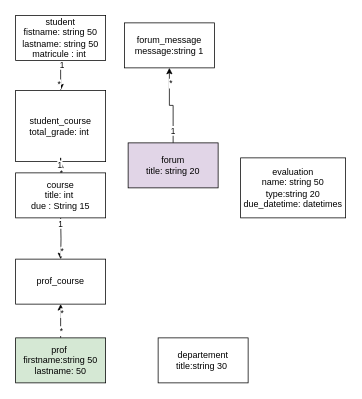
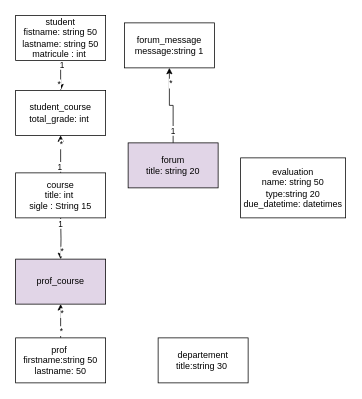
  <mxCell id="0" />
  <mxCell id="1" parent="0" />
  <mxCell id="2" style="edgeStyle=orthogonalEdgeStyle;rounded=0;orthogonalLoop=1;jettySize=auto;html=1;" edge="1" parent="1" source="5" target="6"><mxGeometry relative="1" as="geometry" /></mxCell>
  <mxCell id="3" value="1" style="edgeLabel;html=1;align=center;verticalAlign=middle;resizable=0;points=[];" vertex="1" connectable="0" parent="2"><mxGeometry x="-0.74" y="1" relative="1" as="geometry"><mxPoint as="offset" /></mxGeometry></mxCell>
  <mxCell id="4" value="*" style="edgeLabel;html=1;align=center;verticalAlign=middle;resizable=0;points=[];" vertex="1" connectable="0" parent="2"><mxGeometry x="0.56" y="-3" relative="1" as="geometry"><mxPoint as="offset" /></mxGeometry></mxCell>
  <mxCell id="5" value="student&lt;div&gt;fistname: string 50&lt;/div&gt;&lt;div&gt;lastname: string 50&lt;/div&gt;&lt;div&gt;matricule : int&amp;nbsp;&lt;/div&gt;" style="rounded=0;whiteSpace=wrap;html=1;" vertex="1" parent="1"><mxGeometry x="20" y="20" width="120" height="60" as="geometry" /></mxCell>
- <mxCell id="6" value="student_course&lt;div&gt;total_grade: int&amp;nbsp;&lt;/div&gt;" style="rounded=0;whiteSpace=wrap;html=1;" vertex="1" parent="1"><mxGeometry x="20" y="120" width="120" height="95" as="geometry" /></mxCell>
+ <mxCell id="6" value="student_course&lt;div&gt;total_grade: int&amp;nbsp;&lt;/div&gt;" style="rounded=0;whiteSpace=wrap;html=1;" vertex="1" parent="1"><mxGeometry x="20" y="120" width="120" height="60" as="geometry" /></mxCell>
  <mxCell id="7" style="edgeStyle=orthogonalEdgeStyle;rounded=0;orthogonalLoop=1;jettySize=auto;html=1;entryX=0.5;entryY=1;entryDx=0;entryDy=0;" edge="1" parent="1" source="13" target="6"><mxGeometry relative="1" as="geometry" /></mxCell>
  <mxCell id="8" value="*" style="edgeLabel;html=1;align=center;verticalAlign=middle;resizable=0;points=[];" vertex="1" connectable="0" parent="7"><mxGeometry x="0.552" relative="1" as="geometry"><mxPoint as="offset" /></mxGeometry></mxCell>
  <mxCell id="9" value="1" style="edgeLabel;html=1;align=center;verticalAlign=middle;resizable=0;points=[];" vertex="1" connectable="0" parent="7"><mxGeometry x="-0.648" y="2" relative="1" as="geometry"><mxPoint as="offset" /></mxGeometry></mxCell>
  <mxCell id="10" style="edgeStyle=orthogonalEdgeStyle;rounded=0;orthogonalLoop=1;jettySize=auto;html=1;" edge="1" parent="1" target="14"><mxGeometry relative="1" as="geometry"><mxPoint x="80" y="290" as="sourcePoint" /></mxGeometry></mxCell>
  <mxCell id="11" value="1" style="edgeLabel;html=1;align=center;verticalAlign=middle;resizable=0;points=[];" vertex="1" connectable="0" parent="10"><mxGeometry x="-0.741" y="-1" relative="1" as="geometry"><mxPoint as="offset" /></mxGeometry></mxCell>
  <mxCell id="12" value="*" style="edgeLabel;html=1;align=center;verticalAlign=middle;resizable=0;points=[];" vertex="1" connectable="0" parent="10"><mxGeometry x="0.611" y="1" relative="1" as="geometry"><mxPoint as="offset" /></mxGeometry></mxCell>
- <mxCell id="13" value="course&lt;div&gt;title: int&amp;nbsp;&lt;/div&gt;&lt;div&gt;due : String 15&lt;/div&gt;" style="rounded=0;whiteSpace=wrap;html=1;" vertex="1" parent="1"><mxGeometry x="20" y="230" width="120" height="60" as="geometry" /></mxCell>
- <mxCell id="14" value="prof_course" style="rounded=0;whiteSpace=wrap;html=1;" vertex="1" parent="1"><mxGeometry x="20" y="345" width="120" height="60" as="geometry" /></mxCell>
+ <mxCell id="13" value="course&lt;div&gt;title: int&amp;nbsp;&lt;/div&gt;&lt;div&gt;sigle : String 15&lt;/div&gt;" style="rounded=0;whiteSpace=wrap;html=1;" vertex="1" parent="1"><mxGeometry x="20" y="230" width="120" height="60" as="geometry" /></mxCell>
+ <mxCell id="14" value="prof_course" style="rounded=0;whiteSpace=wrap;html=1;fillColor=#e1d5e7;" vertex="1" parent="1"><mxGeometry x="20" y="345" width="120" height="60" as="geometry" /></mxCell>
  <mxCell id="15" style="edgeStyle=orthogonalEdgeStyle;rounded=0;orthogonalLoop=1;jettySize=auto;html=1;" edge="1" parent="1" source="18" target="14"><mxGeometry relative="1" as="geometry" /></mxCell>
  <mxCell id="16" value="*" style="edgeLabel;html=1;align=center;verticalAlign=middle;resizable=0;points=[];" vertex="1" connectable="0" parent="15"><mxGeometry x="0.502" y="-1" relative="1" as="geometry"><mxPoint as="offset" /></mxGeometry></mxCell>
  <mxCell id="17" value="*" style="edgeLabel;html=1;align=center;verticalAlign=middle;resizable=0;points=[];" vertex="1" connectable="0" parent="15"><mxGeometry x="-0.564" relative="1" as="geometry"><mxPoint as="offset" /></mxGeometry></mxCell>
- <mxCell id="18" value="prof&amp;nbsp;&lt;div&gt;firstname:string 50&lt;/div&gt;&lt;div&gt;lastname: 50&lt;/div&gt;" style="rounded=0;whiteSpace=wrap;html=1;fillColor=#d5e8d4;" vertex="1" parent="1"><mxGeometry x="20" y="450" width="120" height="60" as="geometry" /></mxCell>
+ <mxCell id="18" value="prof&amp;nbsp;&lt;div&gt;firstname:string 50&lt;/div&gt;&lt;div&gt;lastname: 50&lt;/div&gt;" style="rounded=0;whiteSpace=wrap;html=1;" vertex="1" parent="1"><mxGeometry x="20" y="450" width="120" height="60" as="geometry" /></mxCell>
  <mxCell id="19" value="departement&lt;div&gt;title:string 30&amp;nbsp;&lt;/div&gt;" style="rounded=0;whiteSpace=wrap;html=1;" vertex="1" parent="1"><mxGeometry x="210" y="450" width="120" height="60" as="geometry" /></mxCell>
  <mxCell id="20" value="evaluation&lt;div&gt;name: string 50&lt;/div&gt;&lt;div&gt;type:string 20&lt;/div&gt;&lt;div&gt;due_datetime: datetimes&lt;/div&gt;" style="rounded=0;whiteSpace=wrap;html=1;" vertex="1" parent="1"><mxGeometry x="320" y="210" width="140" height="80" as="geometry" /></mxCell>
  <mxCell id="21" value="" style="edgeStyle=orthogonalEdgeStyle;rounded=0;orthogonalLoop=1;jettySize=auto;html=1;" edge="1" parent="1" source="24" target="25"><mxGeometry relative="1" as="geometry" /></mxCell>
  <mxCell id="22" value="1" style="edgeLabel;html=1;align=center;verticalAlign=middle;resizable=0;points=[];" vertex="1" connectable="0" parent="21"><mxGeometry x="-0.673" y="1" relative="1" as="geometry"><mxPoint as="offset" /></mxGeometry></mxCell>
  <mxCell id="23" value="*" style="edgeLabel;html=1;align=center;verticalAlign=middle;resizable=0;points=[];" vertex="1" connectable="0" parent="21"><mxGeometry x="0.618" y="-1" relative="1" as="geometry"><mxPoint as="offset" /></mxGeometry></mxCell>
  <mxCell id="24" value="forum&lt;div&gt;title: string 20&lt;/div&gt;" style="rounded=0;whiteSpace=wrap;html=1;fillColor=#e1d5e7;" vertex="1" parent="1"><mxGeometry x="170" y="190" width="120" height="60" as="geometry" /></mxCell>
  <mxCell id="25" value="forum_message&lt;div&gt;message:string 1&lt;/div&gt;" style="rounded=0;whiteSpace=wrap;html=1;" vertex="1" parent="1"><mxGeometry x="165" y="30" width="120" height="60" as="geometry" /></mxCell>
